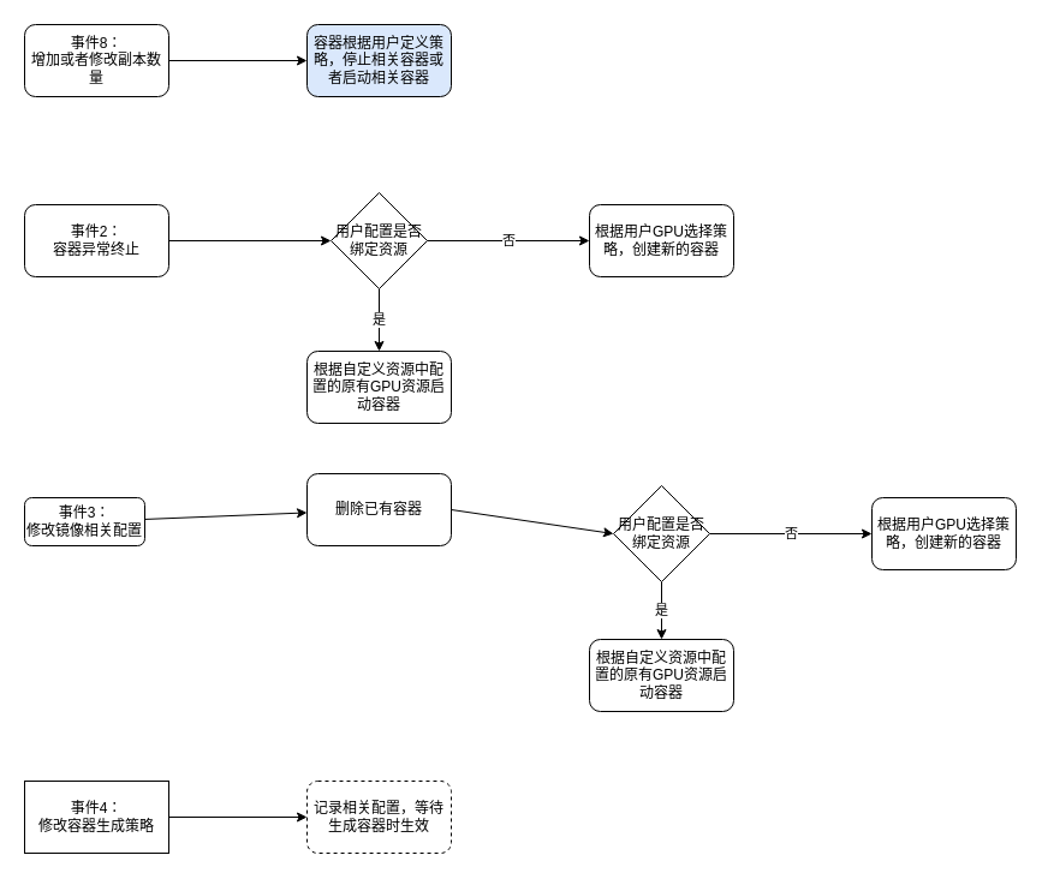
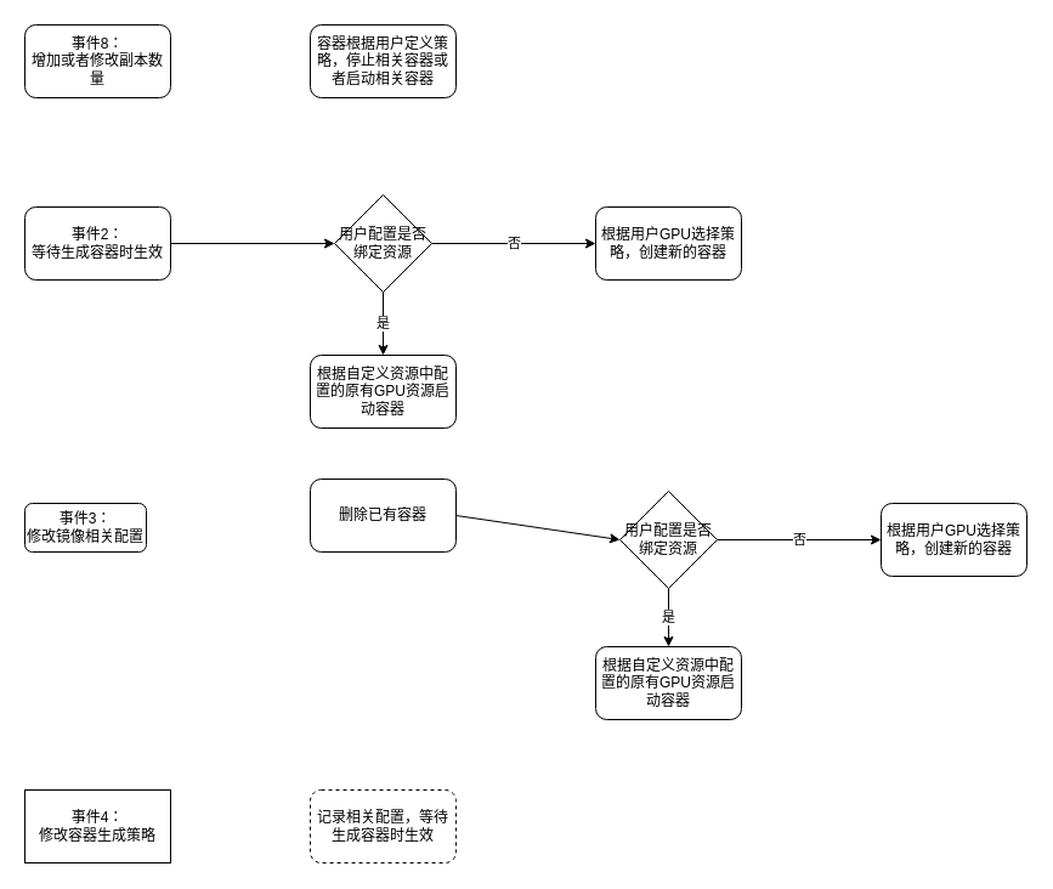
  <mxCell id="0" />
  <mxCell id="1" parent="0" />
- <mxCell id="2" value="" style="edgeStyle=none;html=1;" edge="1" parent="1" source="3" target="4"><mxGeometry relative="1" as="geometry" /></mxCell>
  <mxCell id="3" value="事件8：&lt;br&gt;增加或者修改副本数量" style="rounded=1;whiteSpace=wrap;html=1;" vertex="1" parent="1"><mxGeometry x="20" y="20" width="120" height="60" as="geometry" /></mxCell>
- <mxCell id="4" value="容器根据用户定义策略，停止相关容器或者启动相关容器" style="whiteSpace=wrap;html=1;rounded=1;fillColor=#dae8fc;" vertex="1" parent="1"><mxGeometry x="255" y="20" width="120" height="60" as="geometry" /></mxCell>
+ <mxCell id="4" value="容器根据用户定义策略，停止相关容器或者启动相关容器" style="whiteSpace=wrap;html=1;rounded=1;" vertex="1" parent="1"><mxGeometry x="255" y="20" width="120" height="60" as="geometry" /></mxCell>
  <mxCell id="5" value="" style="edgeStyle=none;html=1;entryX=0;entryY=0.5;entryDx=0;entryDy=0;" edge="1" parent="1" source="6" target="8"><mxGeometry relative="1" as="geometry" /></mxCell>
- <mxCell id="6" value="事件2：&lt;br&gt;容器异常终止" style="rounded=1;whiteSpace=wrap;html=1;flipH=1;" vertex="1" parent="1"><mxGeometry x="20" y="170" width="120" height="60" as="geometry" /></mxCell>
+ <mxCell id="6" value="事件2：&lt;br&gt;等待生成容器时生效" style="rounded=1;whiteSpace=wrap;html=1;flipH=1;" vertex="1" parent="1"><mxGeometry x="20" y="170" width="120" height="60" as="geometry" /></mxCell>
  <mxCell id="7" value="根据用户GPU选择策略，创建新的容器" style="whiteSpace=wrap;html=1;rounded=1;flipH=1;" vertex="1" parent="1"><mxGeometry x="490" y="170" width="120" height="60" as="geometry" /></mxCell>
  <mxCell id="8" value="用户配置是否绑定资源" style="rhombus;whiteSpace=wrap;html=1;flipH=1;" vertex="1" parent="1"><mxGeometry x="275" y="160" width="80" height="80" as="geometry" /></mxCell>
  <mxCell id="9" value="否" style="endArrow=classic;html=1;entryX=0;entryY=0.5;entryDx=0;entryDy=0;exitX=1;exitY=0.5;exitDx=0;exitDy=0;" edge="1" parent="1" source="8" target="7"><mxGeometry width="50" height="50" relative="1" as="geometry"><mxPoint x="300" y="360" as="sourcePoint" /><mxPoint x="350" y="310" as="targetPoint" /></mxGeometry></mxCell>
  <mxCell id="10" value="是" style="endArrow=classic;html=1;exitX=0.5;exitY=1;exitDx=0;exitDy=0;entryX=0.5;entryY=0;entryDx=0;entryDy=0;" edge="1" parent="1" source="8" target="11"><mxGeometry width="50" height="50" relative="1" as="geometry"><mxPoint x="490" y="240" as="sourcePoint" /><mxPoint x="270" y="290" as="targetPoint" /></mxGeometry></mxCell>
  <mxCell id="11" value="根据自定义资源中配置的原有GPU资源启动容器" style="rounded=1;whiteSpace=wrap;html=1;" vertex="1" parent="1"><mxGeometry x="255" y="292" width="120" height="60" as="geometry" /></mxCell>
- <mxCell id="12" value="" style="edgeStyle=none;html=1;" edge="1" parent="1" source="13" target="14"><mxGeometry relative="1" as="geometry" /></mxCell>
  <mxCell id="13" value="事件3：&lt;br&gt;修改镜像相关配置" style="rounded=1;whiteSpace=wrap;html=1;" vertex="1" parent="1"><mxGeometry x="20" y="414" width="100" height="40" as="geometry" /></mxCell>
  <mxCell id="14" value="删除已有容器" style="whiteSpace=wrap;html=1;rounded=1;" vertex="1" parent="1"><mxGeometry x="255" y="394" width="120" height="60" as="geometry" /></mxCell>
  <mxCell id="15" value="用户配置是否绑定资源" style="rhombus;whiteSpace=wrap;html=1;" vertex="1" parent="1"><mxGeometry x="510" y="404" width="80" height="80" as="geometry" /></mxCell>
  <mxCell id="16" value="" style="endArrow=classic;html=1;exitX=1;exitY=0.5;exitDx=0;exitDy=0;entryX=0;entryY=0.5;entryDx=0;entryDy=0;" edge="1" parent="1" source="14" target="15"><mxGeometry width="50" height="50" relative="1" as="geometry"><mxPoint x="490" y="314" as="sourcePoint" /><mxPoint x="540" y="264" as="targetPoint" /></mxGeometry></mxCell>
  <mxCell id="17" value="根据用户GPU选择策略，创建新的容器" style="whiteSpace=wrap;html=1;rounded=1;" vertex="1" parent="1"><mxGeometry x="725" y="414" width="120" height="60" as="geometry" /></mxCell>
  <mxCell id="18" value="否" style="endArrow=classic;html=1;entryX=0;entryY=0.5;entryDx=0;entryDy=0;exitX=1;exitY=0.5;exitDx=0;exitDy=0;" edge="1" parent="1" target="17" source="15"><mxGeometry width="50" height="50" relative="1" as="geometry"><mxPoint x="570" y="444" as="sourcePoint" /><mxPoint x="610" y="554" as="targetPoint" /></mxGeometry></mxCell>
  <mxCell id="19" value="是" style="endArrow=classic;html=1;exitX=0.5;exitY=1;exitDx=0;exitDy=0;entryX=0.5;entryY=0;entryDx=0;entryDy=0;" edge="1" parent="1" target="20" source="15"><mxGeometry width="50" height="50" relative="1" as="geometry"><mxPoint x="520" y="514" as="sourcePoint" /><mxPoint x="520" y="564" as="targetPoint" /></mxGeometry></mxCell>
  <mxCell id="20" value="根据自定义资源中配置的原有GPU资源启动容器" style="rounded=1;whiteSpace=wrap;html=1;" vertex="1" parent="1"><mxGeometry x="490" y="532" width="120" height="60" as="geometry" /></mxCell>
- <mxCell id="21" value="" style="edgeStyle=none;html=1;" edge="1" parent="1" source="22" target="23"><mxGeometry relative="1" as="geometry" /></mxCell>
  <mxCell id="22" value="事件4：&lt;br&gt;修改容器生成策略" style="whiteSpace=wrap;html=1;rounded=0;" vertex="1" parent="1"><mxGeometry x="20" y="650" width="120" height="60" as="geometry" /></mxCell>
  <mxCell id="23" value="记录相关配置，等待生成容器时生效" style="whiteSpace=wrap;html=1;rounded=1;dashed=1;" vertex="1" parent="1"><mxGeometry x="255" y="650" width="120" height="60" as="geometry" /></mxCell>
